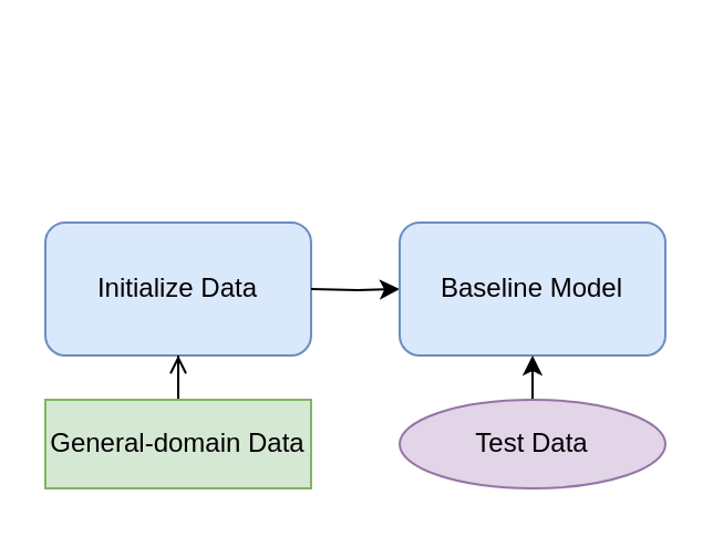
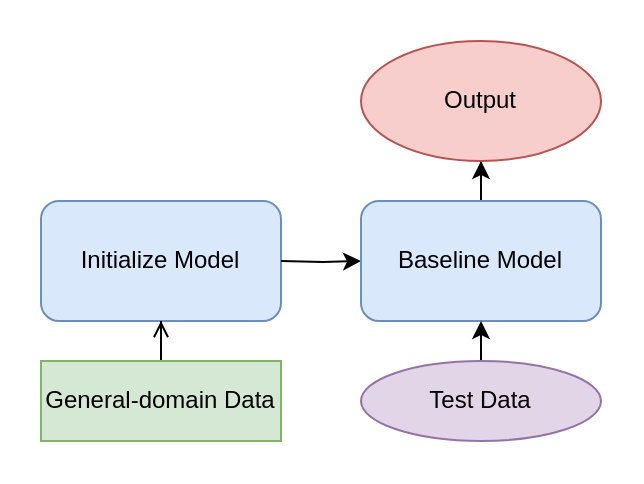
  <mxCell id="0" />
  <mxCell id="1" parent="0" />
- <mxCell id="2" value="Initialize Data" style="rounded=1;whiteSpace=wrap;html=1;fillColor=#dae8fc;strokeColor=#6c8ebf;" vertex="1" parent="1"><mxGeometry x="20" y="100" width="120" height="60" as="geometry" /></mxCell>
+ <mxCell id="2" value="Initialize Model" style="rounded=1;whiteSpace=wrap;html=1;fillColor=#dae8fc;strokeColor=#6c8ebf;" vertex="1" parent="1"><mxGeometry x="20" y="100" width="120" height="60" as="geometry" /></mxCell>
  <mxCell id="3" value="" style="edgeStyle=orthogonalEdgeStyle;rounded=0;orthogonalLoop=1;jettySize=auto;html=1;endArrow=open;" edge="1" parent="1" source="4" target="2"><mxGeometry relative="1" as="geometry" /></mxCell>
  <mxCell id="4" value="General-domain Data" style="rounded=0;whiteSpace=wrap;html=1;fillColor=#d5e8d4;strokeColor=#82b366;" vertex="1" parent="1"><mxGeometry x="20" y="180" width="120" height="40" as="geometry" /></mxCell>
  <mxCell id="5" value="" style="edgeStyle=orthogonalEdgeStyle;rounded=0;orthogonalLoop=1;jettySize=auto;html=1;" edge="1" parent="1" target="7"><mxGeometry relative="1" as="geometry"><mxPoint x="140" y="130" as="sourcePoint" /></mxGeometry></mxCell>
+ <mxCell id="6" value="" style="edgeStyle=orthogonalEdgeStyle;rounded=0;orthogonalLoop=1;jettySize=auto;html=1;" edge="1" parent="1" source="7" target="10"><mxGeometry relative="1" as="geometry" /></mxCell>
  <mxCell id="7" value="Baseline Model" style="whiteSpace=wrap;html=1;fillColor=#dae8fc;strokeColor=#6c8ebf;rounded=1;" vertex="1" parent="1"><mxGeometry x="180" y="100" width="120" height="60" as="geometry" /></mxCell>
  <mxCell id="8" value="" style="edgeStyle=orthogonalEdgeStyle;rounded=0;orthogonalLoop=1;jettySize=auto;html=1;" edge="1" parent="1" source="9"><mxGeometry relative="1" as="geometry"><mxPoint x="240" y="160" as="targetPoint" /></mxGeometry></mxCell>
  <mxCell id="9" value="Test Data" style="ellipse;whiteSpace=wrap;html=1;fillColor=#e1d5e7;strokeColor=#9673a6;" vertex="1" parent="1"><mxGeometry x="180" y="180" width="120" height="40" as="geometry" /></mxCell>
+ <mxCell id="10" value="Output" style="ellipse;whiteSpace=wrap;html=1;fillColor=#f8cecc;strokeColor=#b85450;rounded=1;" vertex="1" parent="1"><mxGeometry x="180" y="20" width="120" height="60" as="geometry" /></mxCell>
